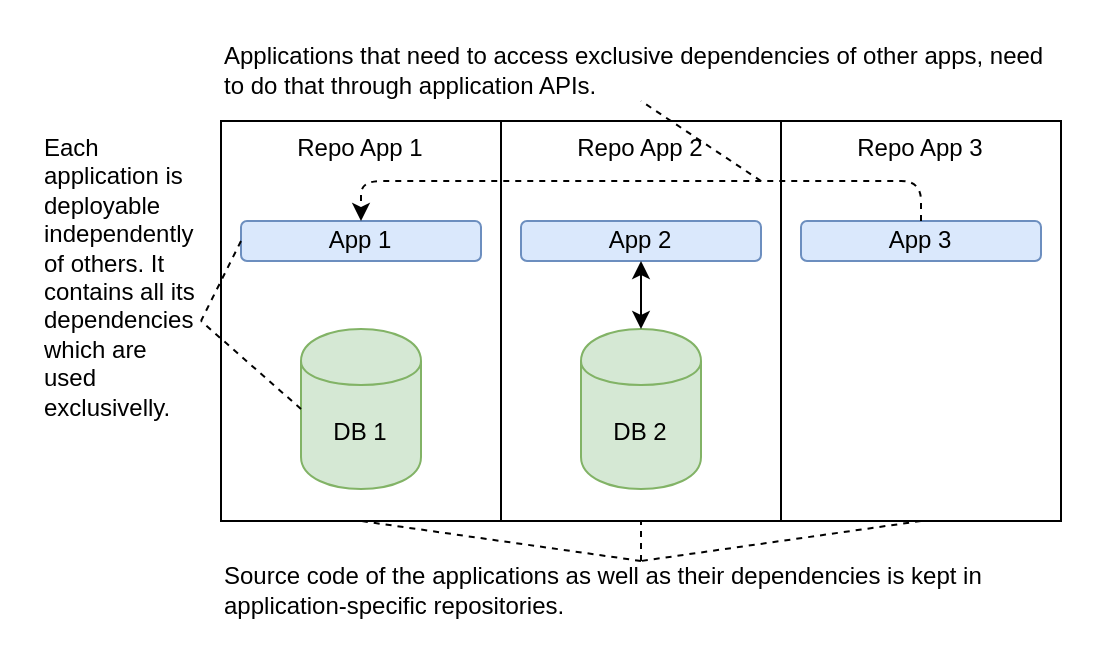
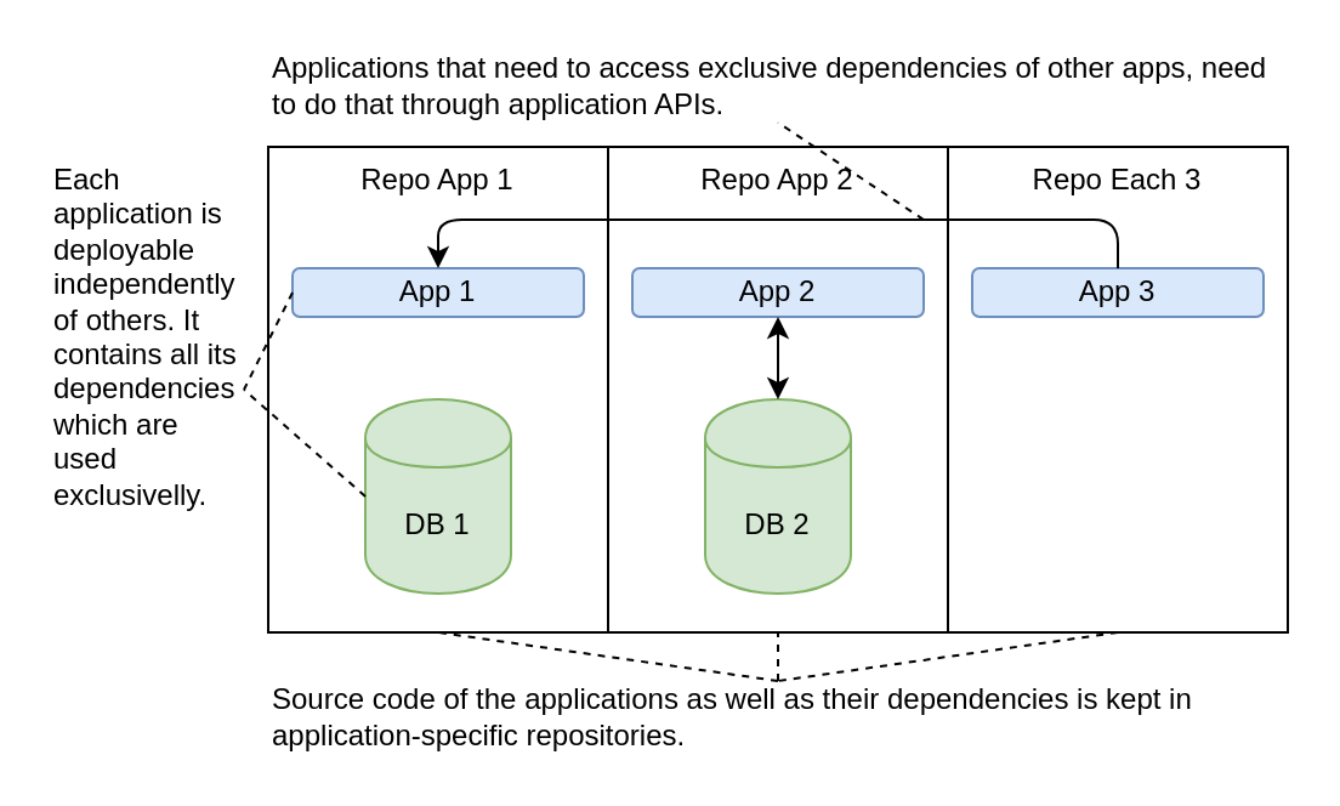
  <mxCell id="0" />
  <mxCell id="1" parent="0" />
- <mxCell id="2" value="Repo App 3" style="rounded=0;whiteSpace=wrap;html=1;horizontal=1;verticalAlign=top;" parent="1" vertex="1"><mxGeometry x="390" y="60" width="140" height="200" as="geometry" /></mxCell>
+ <mxCell id="2" value="Repo Each 3" style="rounded=0;whiteSpace=wrap;html=1;horizontal=1;verticalAlign=top;" parent="1" vertex="1"><mxGeometry x="390" y="60" width="140" height="200" as="geometry" /></mxCell>
  <mxCell id="3" value="Repo App 2" style="rounded=0;whiteSpace=wrap;html=1;horizontal=1;verticalAlign=top;" parent="1" vertex="1"><mxGeometry x="250" y="60" width="140" height="200" as="geometry" /></mxCell>
  <mxCell id="4" value="Repo App 1" style="rounded=0;whiteSpace=wrap;html=1;horizontal=1;verticalAlign=top;" parent="1" vertex="1"><mxGeometry x="110" y="60" width="140" height="200" as="geometry" /></mxCell>
  <mxCell id="5" value="App 1" style="rounded=1;whiteSpace=wrap;html=1;fillColor=#dae8fc;strokeColor=#6c8ebf;" parent="1" vertex="1"><mxGeometry x="120" y="110" width="120" height="20" as="geometry" /></mxCell>
  <mxCell id="6" value="DB 1" style="shape=cylinder;whiteSpace=wrap;html=1;boundedLbl=1;backgroundOutline=1;fillColor=#d5e8d4;strokeColor=#82b366;" parent="1" vertex="1"><mxGeometry x="150" y="164" width="60" height="80" as="geometry" /></mxCell>
  <mxCell id="7" value="App 2" style="rounded=1;whiteSpace=wrap;html=1;fillColor=#dae8fc;strokeColor=#6c8ebf;" parent="1" vertex="1"><mxGeometry x="260" y="110" width="120" height="20" as="geometry" /></mxCell>
  <mxCell id="8" value="DB 2" style="shape=cylinder;whiteSpace=wrap;html=1;boundedLbl=1;backgroundOutline=1;fillColor=#d5e8d4;strokeColor=#82b366;" parent="1" vertex="1"><mxGeometry x="290" y="164" width="60" height="80" as="geometry" /></mxCell>
  <mxCell id="9" value="" style="endArrow=classic;startArrow=classic;html=1;entryX=0.5;entryY=1;entryDx=0;entryDy=0;exitX=0.5;exitY=0;exitDx=0;exitDy=0;" parent="1" source="8" target="7" edge="1"><mxGeometry width="50" height="50" relative="1" as="geometry"><mxPoint x="160" y="240" as="sourcePoint" /><mxPoint x="210" y="190" as="targetPoint" /></mxGeometry></mxCell>
  <mxCell id="10" value="App 3" style="rounded=1;whiteSpace=wrap;html=1;fillColor=#dae8fc;strokeColor=#6c8ebf;" parent="1" vertex="1"><mxGeometry x="400" y="110" width="120" height="20" as="geometry" /></mxCell>
- <mxCell id="11" value="" style="endArrow=classic;html=1;exitX=0.5;exitY=0;exitDx=0;exitDy=0;entryX=0.5;entryY=0;entryDx=0;entryDy=0;dashed=1;" parent="1" source="10" target="5" edge="1"><mxGeometry width="50" height="50" relative="1" as="geometry"><mxPoint x="-60" y="150" as="sourcePoint" /><mxPoint x="-10" y="100" as="targetPoint" /><Array as="points"><mxPoint x="460" y="90" /><mxPoint x="180" y="90" /></Array></mxGeometry></mxCell>
+ <mxCell id="11" value="" style="endArrow=classic;html=1;exitX=0.5;exitY=0;exitDx=0;exitDy=0;entryX=0.5;entryY=0;entryDx=0;entryDy=0;" parent="1" source="10" target="5" edge="1"><mxGeometry width="50" height="50" relative="1" as="geometry"><mxPoint x="-60" y="150" as="sourcePoint" /><mxPoint x="-10" y="100" as="targetPoint" /><Array as="points"><mxPoint x="460" y="90" /><mxPoint x="180" y="90" /></Array></mxGeometry></mxCell>
  <mxCell id="12" value="Source code of the applications as well as their dependencies is kept in application-specific repositories." style="text;html=1;strokeColor=none;fillColor=none;align=left;verticalAlign=middle;whiteSpace=wrap;rounded=0;" parent="1" vertex="1"><mxGeometry x="110" y="280" width="420" height="30" as="geometry" /></mxCell>
  <mxCell id="13" value="" style="endArrow=none;dashed=1;html=1;entryX=0.5;entryY=1;entryDx=0;entryDy=0;exitX=0.5;exitY=0;exitDx=0;exitDy=0;" parent="1" source="12" target="4" edge="1"><mxGeometry width="50" height="50" relative="1" as="geometry"><mxPoint x="210" y="400" as="sourcePoint" /><mxPoint x="260" y="350" as="targetPoint" /></mxGeometry></mxCell>
  <mxCell id="14" value="" style="endArrow=none;dashed=1;html=1;entryX=0.5;entryY=1;entryDx=0;entryDy=0;exitX=0.5;exitY=0;exitDx=0;exitDy=0;" parent="1" source="12" target="3" edge="1"><mxGeometry width="50" height="50" relative="1" as="geometry"><mxPoint x="350" y="400" as="sourcePoint" /><mxPoint x="190" y="270" as="targetPoint" /></mxGeometry></mxCell>
  <mxCell id="15" value="" style="endArrow=none;dashed=1;html=1;entryX=0.5;entryY=0;entryDx=0;entryDy=0;exitX=0.5;exitY=1;exitDx=0;exitDy=0;" parent="1" source="2" target="12" edge="1"><mxGeometry width="50" height="50" relative="1" as="geometry"><mxPoint x="330" y="290" as="sourcePoint" /><mxPoint x="190" y="270" as="targetPoint" /></mxGeometry></mxCell>
  <mxCell id="16" value="Each application is deployable independently of others. It contains all its dependencies which are used exclusivelly." style="text;html=1;strokeColor=none;fillColor=none;align=left;verticalAlign=top;whiteSpace=wrap;rounded=0;" parent="1" vertex="1"><mxGeometry x="20" y="60" width="80" height="200" as="geometry" /></mxCell>
  <mxCell id="17" value="" style="endArrow=none;dashed=1;html=1;entryX=1;entryY=0.5;entryDx=0;entryDy=0;exitX=0;exitY=0.5;exitDx=0;exitDy=0;" parent="1" source="5" target="16" edge="1"><mxGeometry width="50" height="50" relative="1" as="geometry"><mxPoint x="-10" y="370" as="sourcePoint" /><mxPoint x="40" y="320" as="targetPoint" /></mxGeometry></mxCell>
  <mxCell id="18" value="" style="endArrow=none;dashed=1;html=1;entryX=1;entryY=0.5;entryDx=0;entryDy=0;exitX=0;exitY=0.5;exitDx=0;exitDy=0;" parent="1" source="6" target="16" edge="1"><mxGeometry width="50" height="50" relative="1" as="geometry"><mxPoint x="130" y="130" as="sourcePoint" /><mxPoint x="110" y="170" as="targetPoint" /></mxGeometry></mxCell>
  <mxCell id="19" value="Applications that need to access exclusive dependencies of other apps, need to do that through application APIs." style="text;html=1;strokeColor=none;fillColor=none;align=left;verticalAlign=middle;whiteSpace=wrap;rounded=0;" parent="1" vertex="1"><mxGeometry x="110" y="20" width="420" height="30" as="geometry" /></mxCell>
  <mxCell id="20" value="" style="endArrow=none;dashed=1;html=1;entryX=0.5;entryY=1;entryDx=0;entryDy=0;" parent="1" target="19" edge="1"><mxGeometry width="50" height="50" relative="1" as="geometry"><mxPoint x="380" y="90" as="sourcePoint" /><mxPoint x="340" y="350" as="targetPoint" /></mxGeometry></mxCell>
